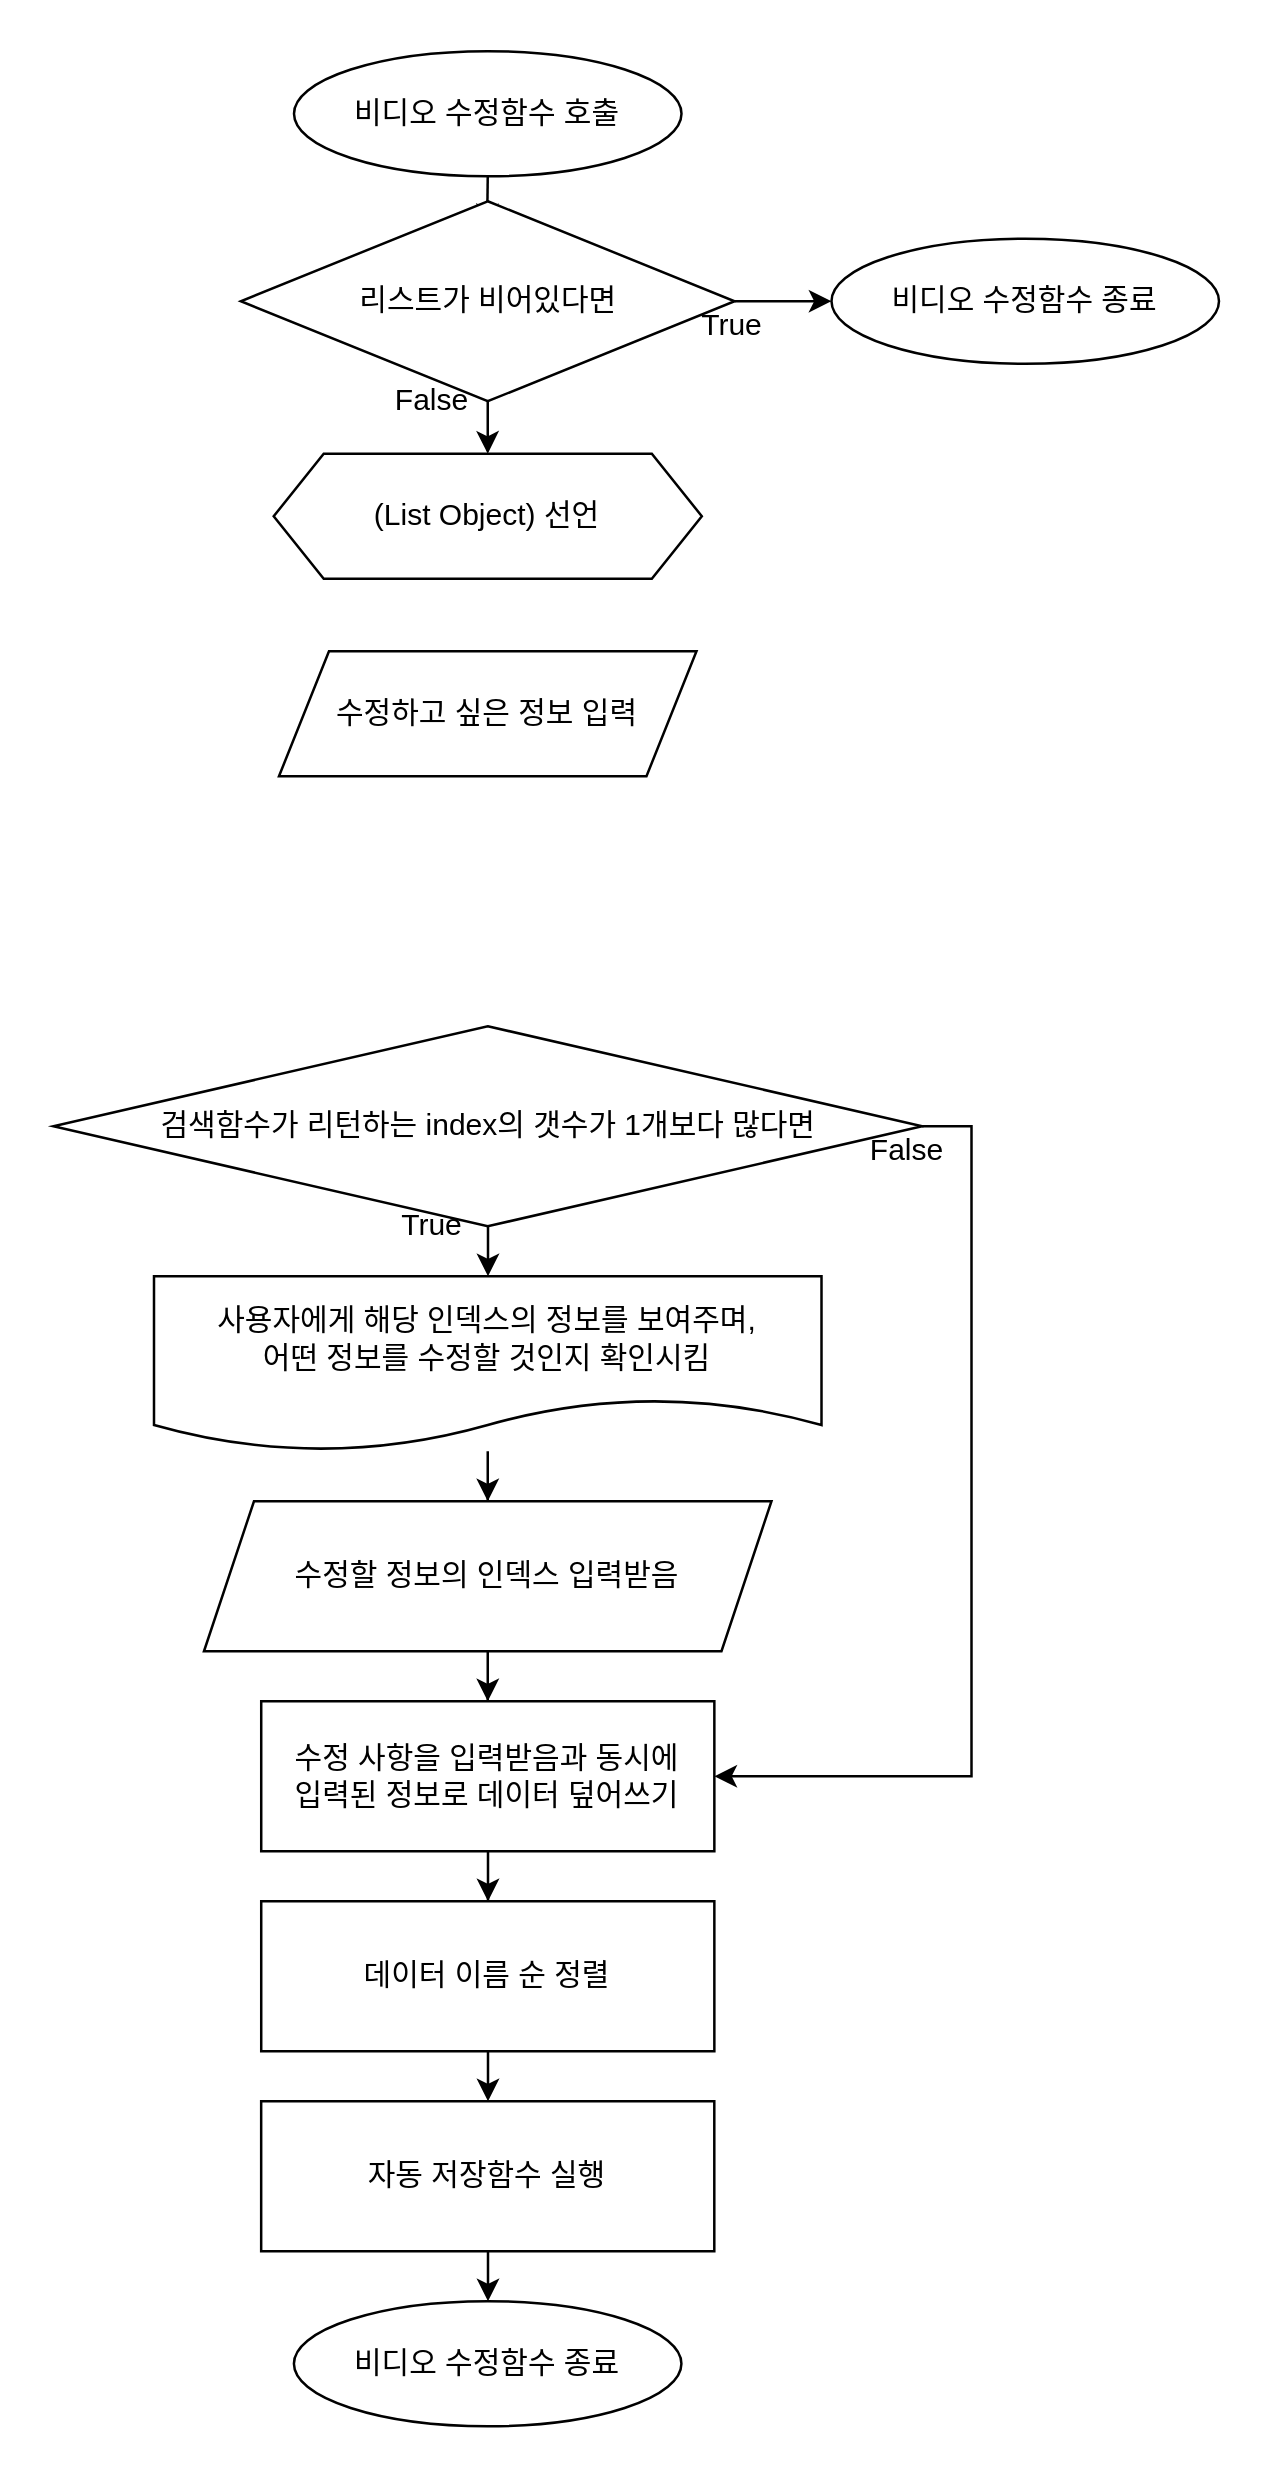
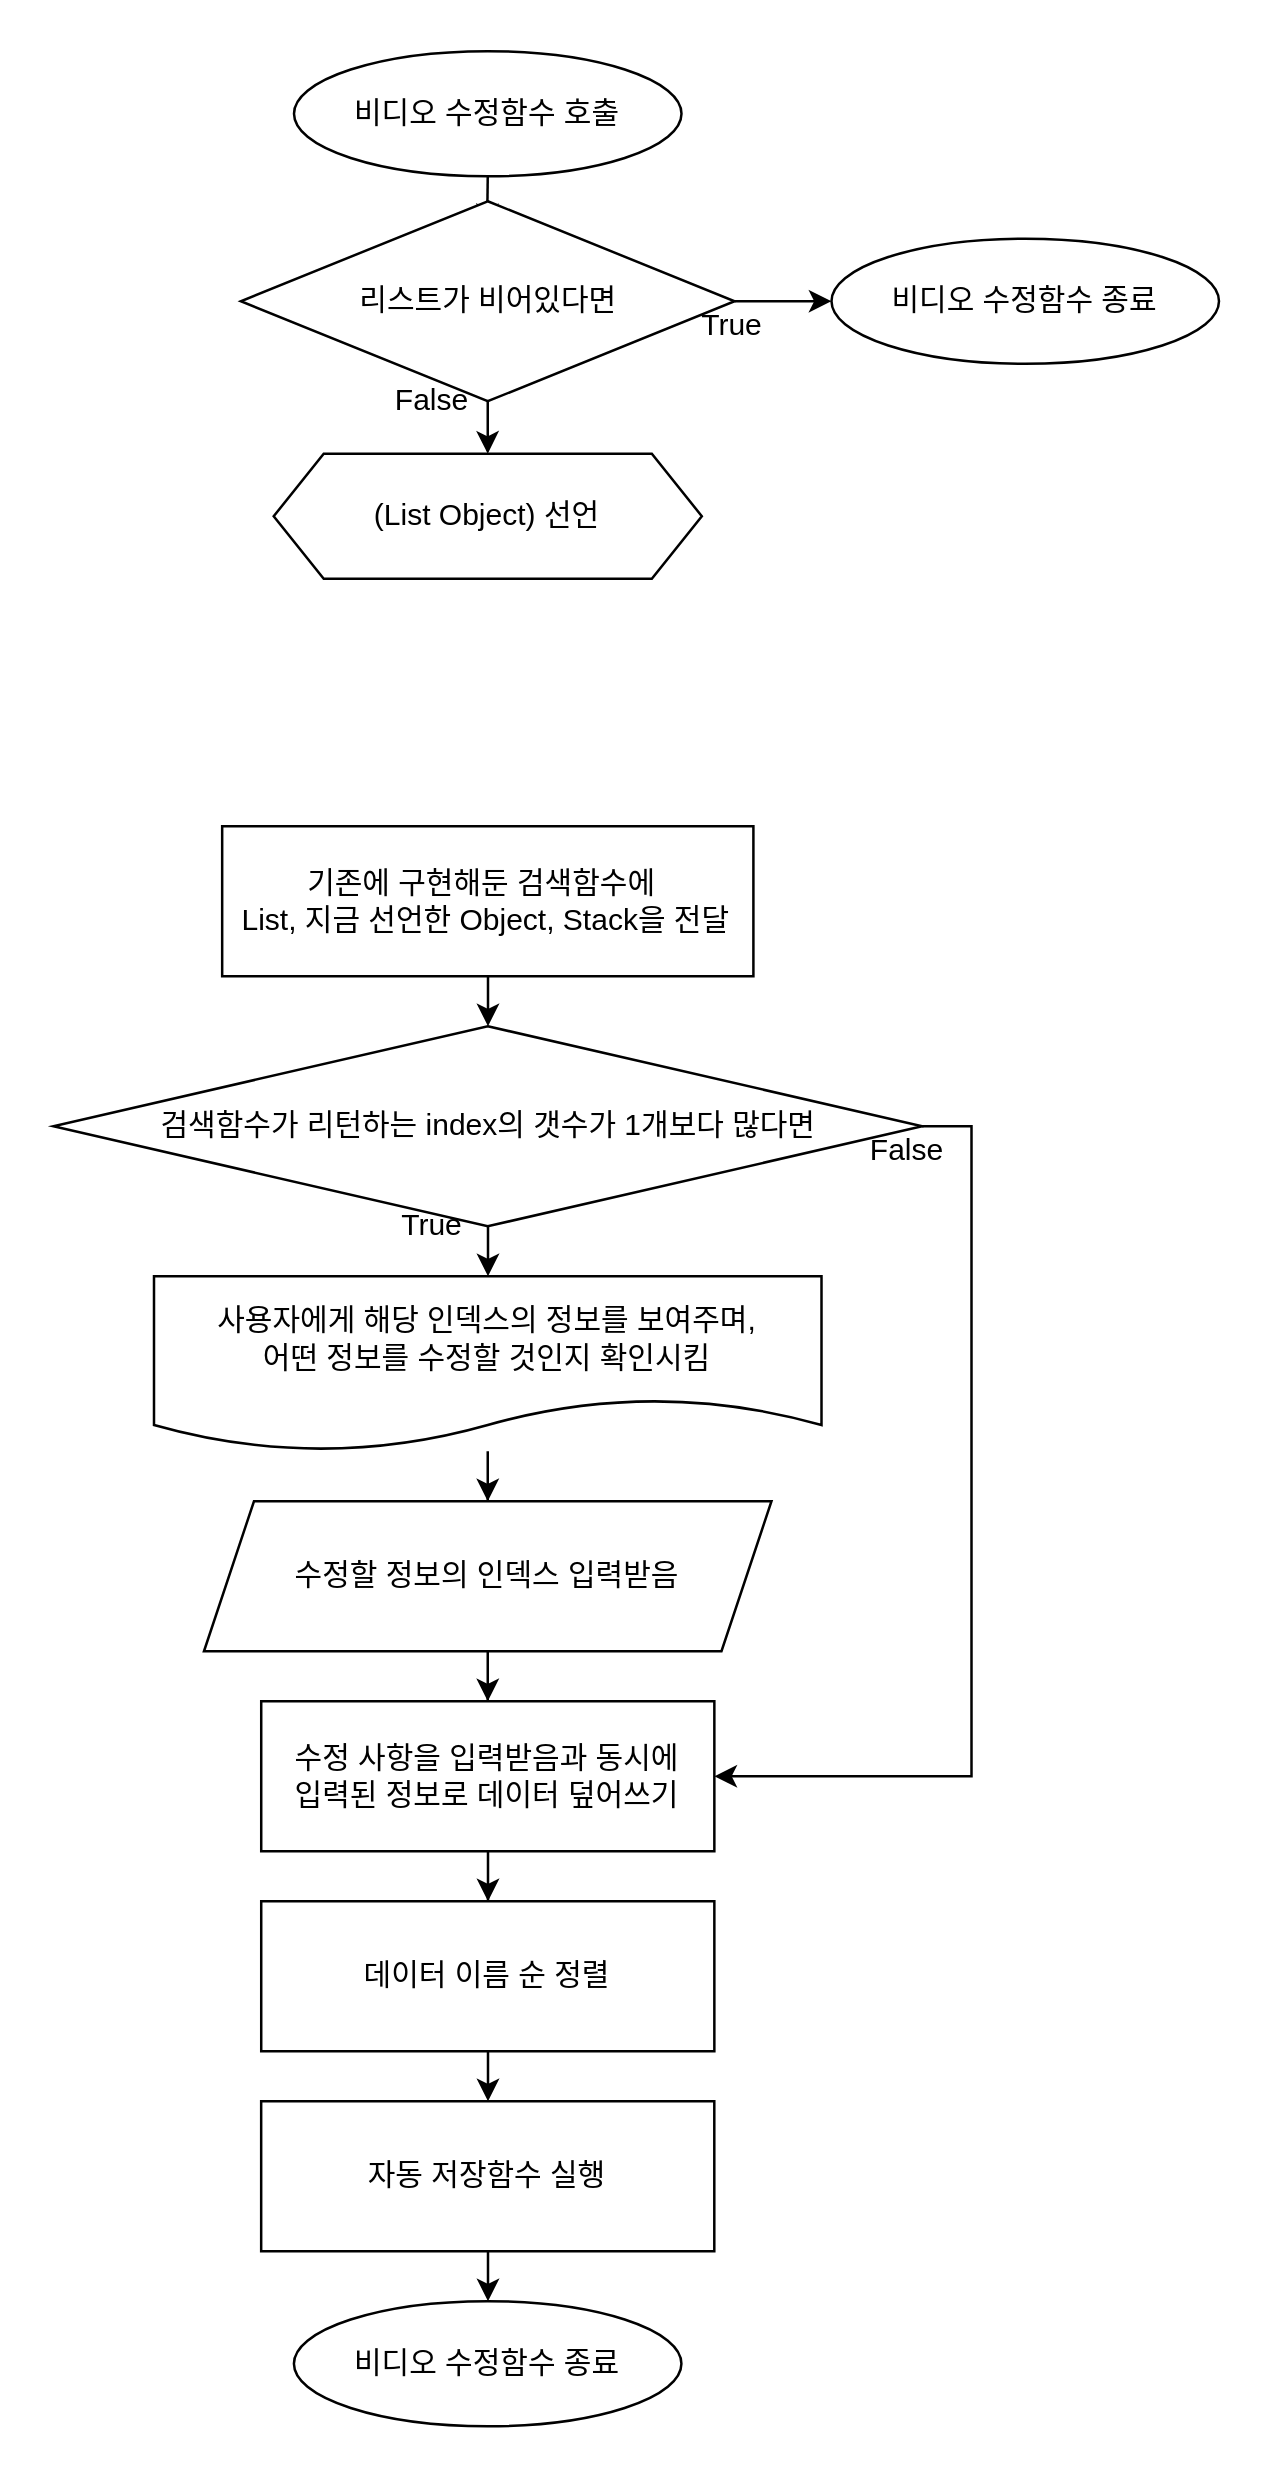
  <mxCell id="0" />
  <mxCell id="1" parent="0" />
  <mxCell id="2" style="edgeStyle=orthogonalEdgeStyle;rounded=0;orthogonalLoop=1;jettySize=auto;html=1;exitX=0.5;exitY=1;exitDx=0;exitDy=0;entryX=0.5;entryY=0;entryDx=0;entryDy=0;" parent="1" source="3" edge="1"><mxGeometry relative="1" as="geometry"><mxPoint x="194.25" y="90" as="targetPoint" /></mxGeometry></mxCell>
  <mxCell id="3" value="비디오 수정함수 호출" style="ellipse;whiteSpace=wrap;html=1;" parent="1" vertex="1"><mxGeometry x="117" y="20" width="155" height="50" as="geometry" /></mxCell>
  <mxCell id="4" value="(List Object) 선언" style="shape=hexagon;perimeter=hexagonPerimeter2;whiteSpace=wrap;html=1;fixedSize=1;" parent="1" vertex="1"><mxGeometry x="108.88" y="181" width="171.25" height="50" as="geometry" /></mxCell>
- <mxCell id="5" value="수정하고 싶은 정보 입력" style="shape=parallelogram;perimeter=parallelogramPerimeter;whiteSpace=wrap;html=1;fixedSize=1;" parent="1" vertex="1"><mxGeometry x="110.99" y="260" width="167" height="50" as="geometry" /></mxCell>
  <mxCell id="6" style="edgeStyle=orthogonalEdgeStyle;rounded=0;orthogonalLoop=1;jettySize=auto;html=1;entryX=0.5;entryY=0;entryDx=0;entryDy=0;" parent="1" source="8" target="4" edge="1"><mxGeometry relative="1" as="geometry" /></mxCell>
  <mxCell id="7" style="edgeStyle=orthogonalEdgeStyle;rounded=0;orthogonalLoop=1;jettySize=auto;html=1;entryX=0;entryY=0.5;entryDx=0;entryDy=0;" parent="1" source="8" target="9" edge="1"><mxGeometry relative="1" as="geometry"><mxPoint x="332" y="130" as="targetPoint" /></mxGeometry></mxCell>
  <mxCell id="8" value="리스트가 비어있다면" style="rhombus;whiteSpace=wrap;html=1;" parent="1" vertex="1"><mxGeometry x="95.74" y="80" width="197.51" height="80" as="geometry" /></mxCell>
  <mxCell id="9" value="비디오 수정함수 종료" style="ellipse;whiteSpace=wrap;html=1;" parent="1" vertex="1"><mxGeometry x="332" y="95" width="155" height="50" as="geometry" /></mxCell>
  <mxCell id="10" value="True" style="text;html=1;align=center;verticalAlign=middle;resizable=0;points=[];autosize=1;" parent="1" vertex="1"><mxGeometry x="272" y="120" width="40" height="20" as="geometry" /></mxCell>
  <mxCell id="11" value="False" style="text;html=1;align=center;verticalAlign=middle;resizable=0;points=[];autosize=1;" parent="1" vertex="1"><mxGeometry x="152" y="150" width="40" height="20" as="geometry" /></mxCell>
+ <mxCell id="12" style="edgeStyle=orthogonalEdgeStyle;rounded=0;orthogonalLoop=1;jettySize=auto;html=1;entryX=0.5;entryY=0;entryDx=0;entryDy=0;" parent="1" source="13" target="16" edge="1"><mxGeometry relative="1" as="geometry" /></mxCell>
+ <mxCell id="13" value="기존에 구현해둔 검색함수에&amp;nbsp;&lt;br&gt;List, 지금 선언한 Object, Stack을 전달" style="rounded=0;whiteSpace=wrap;html=1;" parent="1" vertex="1"><mxGeometry x="88.27" y="330" width="212.49" height="60" as="geometry" /></mxCell>
  <mxCell id="14" value="" style="edgeStyle=orthogonalEdgeStyle;rounded=0;orthogonalLoop=1;jettySize=auto;html=1;" parent="1" source="16" target="18" edge="1"><mxGeometry relative="1" as="geometry" /></mxCell>
  <mxCell id="15" style="edgeStyle=orthogonalEdgeStyle;rounded=0;orthogonalLoop=1;jettySize=auto;html=1;entryX=1;entryY=0.5;entryDx=0;entryDy=0;exitX=1;exitY=0.5;exitDx=0;exitDy=0;" parent="1" source="16" target="22" edge="1"><mxGeometry relative="1" as="geometry"><Array as="points"><mxPoint x="388" y="450" /><mxPoint x="388" y="710" /></Array></mxGeometry></mxCell>
  <mxCell id="16" value="&lt;span&gt;검색함수가 리턴하는 index의 갯수가 1개보다 많다면&lt;/span&gt;" style="rhombus;whiteSpace=wrap;html=1;" parent="1" vertex="1"><mxGeometry x="20.76" y="410" width="347.5" height="80" as="geometry" /></mxCell>
  <mxCell id="17" value="" style="edgeStyle=orthogonalEdgeStyle;rounded=0;orthogonalLoop=1;jettySize=auto;html=1;" parent="1" source="18" target="20" edge="1"><mxGeometry relative="1" as="geometry" /></mxCell>
  <mxCell id="18" value="사용자에게 해당 인덱스의 정보를 보여주며,&lt;br&gt;어떤 정보를 수정할 것인지 확인시킴" style="shape=document;whiteSpace=wrap;html=1;boundedLbl=1;" parent="1" vertex="1"><mxGeometry x="61" y="510" width="267" height="70" as="geometry" /></mxCell>
  <mxCell id="19" style="edgeStyle=orthogonalEdgeStyle;rounded=0;orthogonalLoop=1;jettySize=auto;html=1;entryX=0.5;entryY=0;entryDx=0;entryDy=0;" parent="1" source="20" target="22" edge="1"><mxGeometry relative="1" as="geometry" /></mxCell>
  <mxCell id="20" value="수정할 정보의 인덱스 입력받음" style="shape=parallelogram;perimeter=parallelogramPerimeter;whiteSpace=wrap;html=1;fixedSize=1;" parent="1" vertex="1"><mxGeometry x="80.99" y="600" width="227" height="60" as="geometry" /></mxCell>
  <mxCell id="21" value="" style="edgeStyle=orthogonalEdgeStyle;rounded=0;orthogonalLoop=1;jettySize=auto;html=1;" parent="1" source="22" target="29" edge="1"><mxGeometry relative="1" as="geometry" /></mxCell>
  <mxCell id="22" value="수정 사항을 입력받음과 동시에&lt;br&gt;입력된 정보로 데이터 덮어쓰기" style="whiteSpace=wrap;html=1;rounded=0;" parent="1" vertex="1"><mxGeometry x="103.89" y="680" width="181.25" height="60" as="geometry" /></mxCell>
  <mxCell id="23" value="" style="edgeStyle=orthogonalEdgeStyle;rounded=0;orthogonalLoop=1;jettySize=auto;html=1;" parent="1" source="24" target="25" edge="1"><mxGeometry relative="1" as="geometry" /></mxCell>
  <mxCell id="24" value="자동 저장함수 실행" style="whiteSpace=wrap;html=1;rounded=0;" parent="1" vertex="1"><mxGeometry x="103.87" y="840" width="181.25" height="60" as="geometry" /></mxCell>
  <mxCell id="25" value="비디오 수정함수 종료" style="ellipse;whiteSpace=wrap;html=1;" parent="1" vertex="1"><mxGeometry x="116.97" y="920" width="155" height="50" as="geometry" /></mxCell>
  <mxCell id="26" value="True" style="text;html=1;align=center;verticalAlign=middle;resizable=0;points=[];autosize=1;" parent="1" vertex="1"><mxGeometry x="152" y="480" width="40" height="20" as="geometry" /></mxCell>
  <mxCell id="27" value="False" style="text;html=1;align=center;verticalAlign=middle;resizable=0;points=[];autosize=1;" parent="1" vertex="1"><mxGeometry x="342" y="450" width="40" height="20" as="geometry" /></mxCell>
  <mxCell id="28" style="edgeStyle=orthogonalEdgeStyle;rounded=0;orthogonalLoop=1;jettySize=auto;html=1;entryX=0.5;entryY=0;entryDx=0;entryDy=0;" parent="1" source="29" target="24" edge="1"><mxGeometry relative="1" as="geometry" /></mxCell>
  <mxCell id="29" value="데이터 이름 순 정렬" style="whiteSpace=wrap;html=1;rounded=0;" parent="1" vertex="1"><mxGeometry x="103.89" y="760" width="181.25" height="60" as="geometry" /></mxCell>
